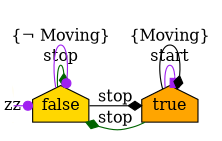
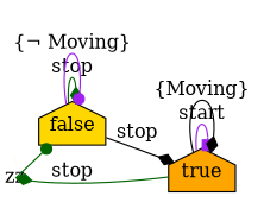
  digraph {
    rankdir=LR
    ranksep=0
    node [color=black fillcolor=gold fixedsize=true shape=house style=filled]
    edge [arrowhead=diamond color=purple]
    zz [color=white width=0.0]
    n2 [label=false width=0.7]
    n3 [fillcolor=orange label=true width=0.7]
-   zz -> n2 [arrowhead=dot]
+   zz -> n2 [arrowhead=dot color=darkgreen]
    n2 -> n2 [color=darkgreen label=stop]
    n2 -> n2 [arrowhead=dot label="{&not; Moving}"]
    n2 -> n3 [color=black label=stop]
-   n3 -> n2 [color=darkgreen label=stop]
+   n3 -> zz [color=darkgreen label=stop]
    n3 -> n3 [arrowhead=box label=start]
    n3 -> n3 [color=black label="{Moving}"]
  }
